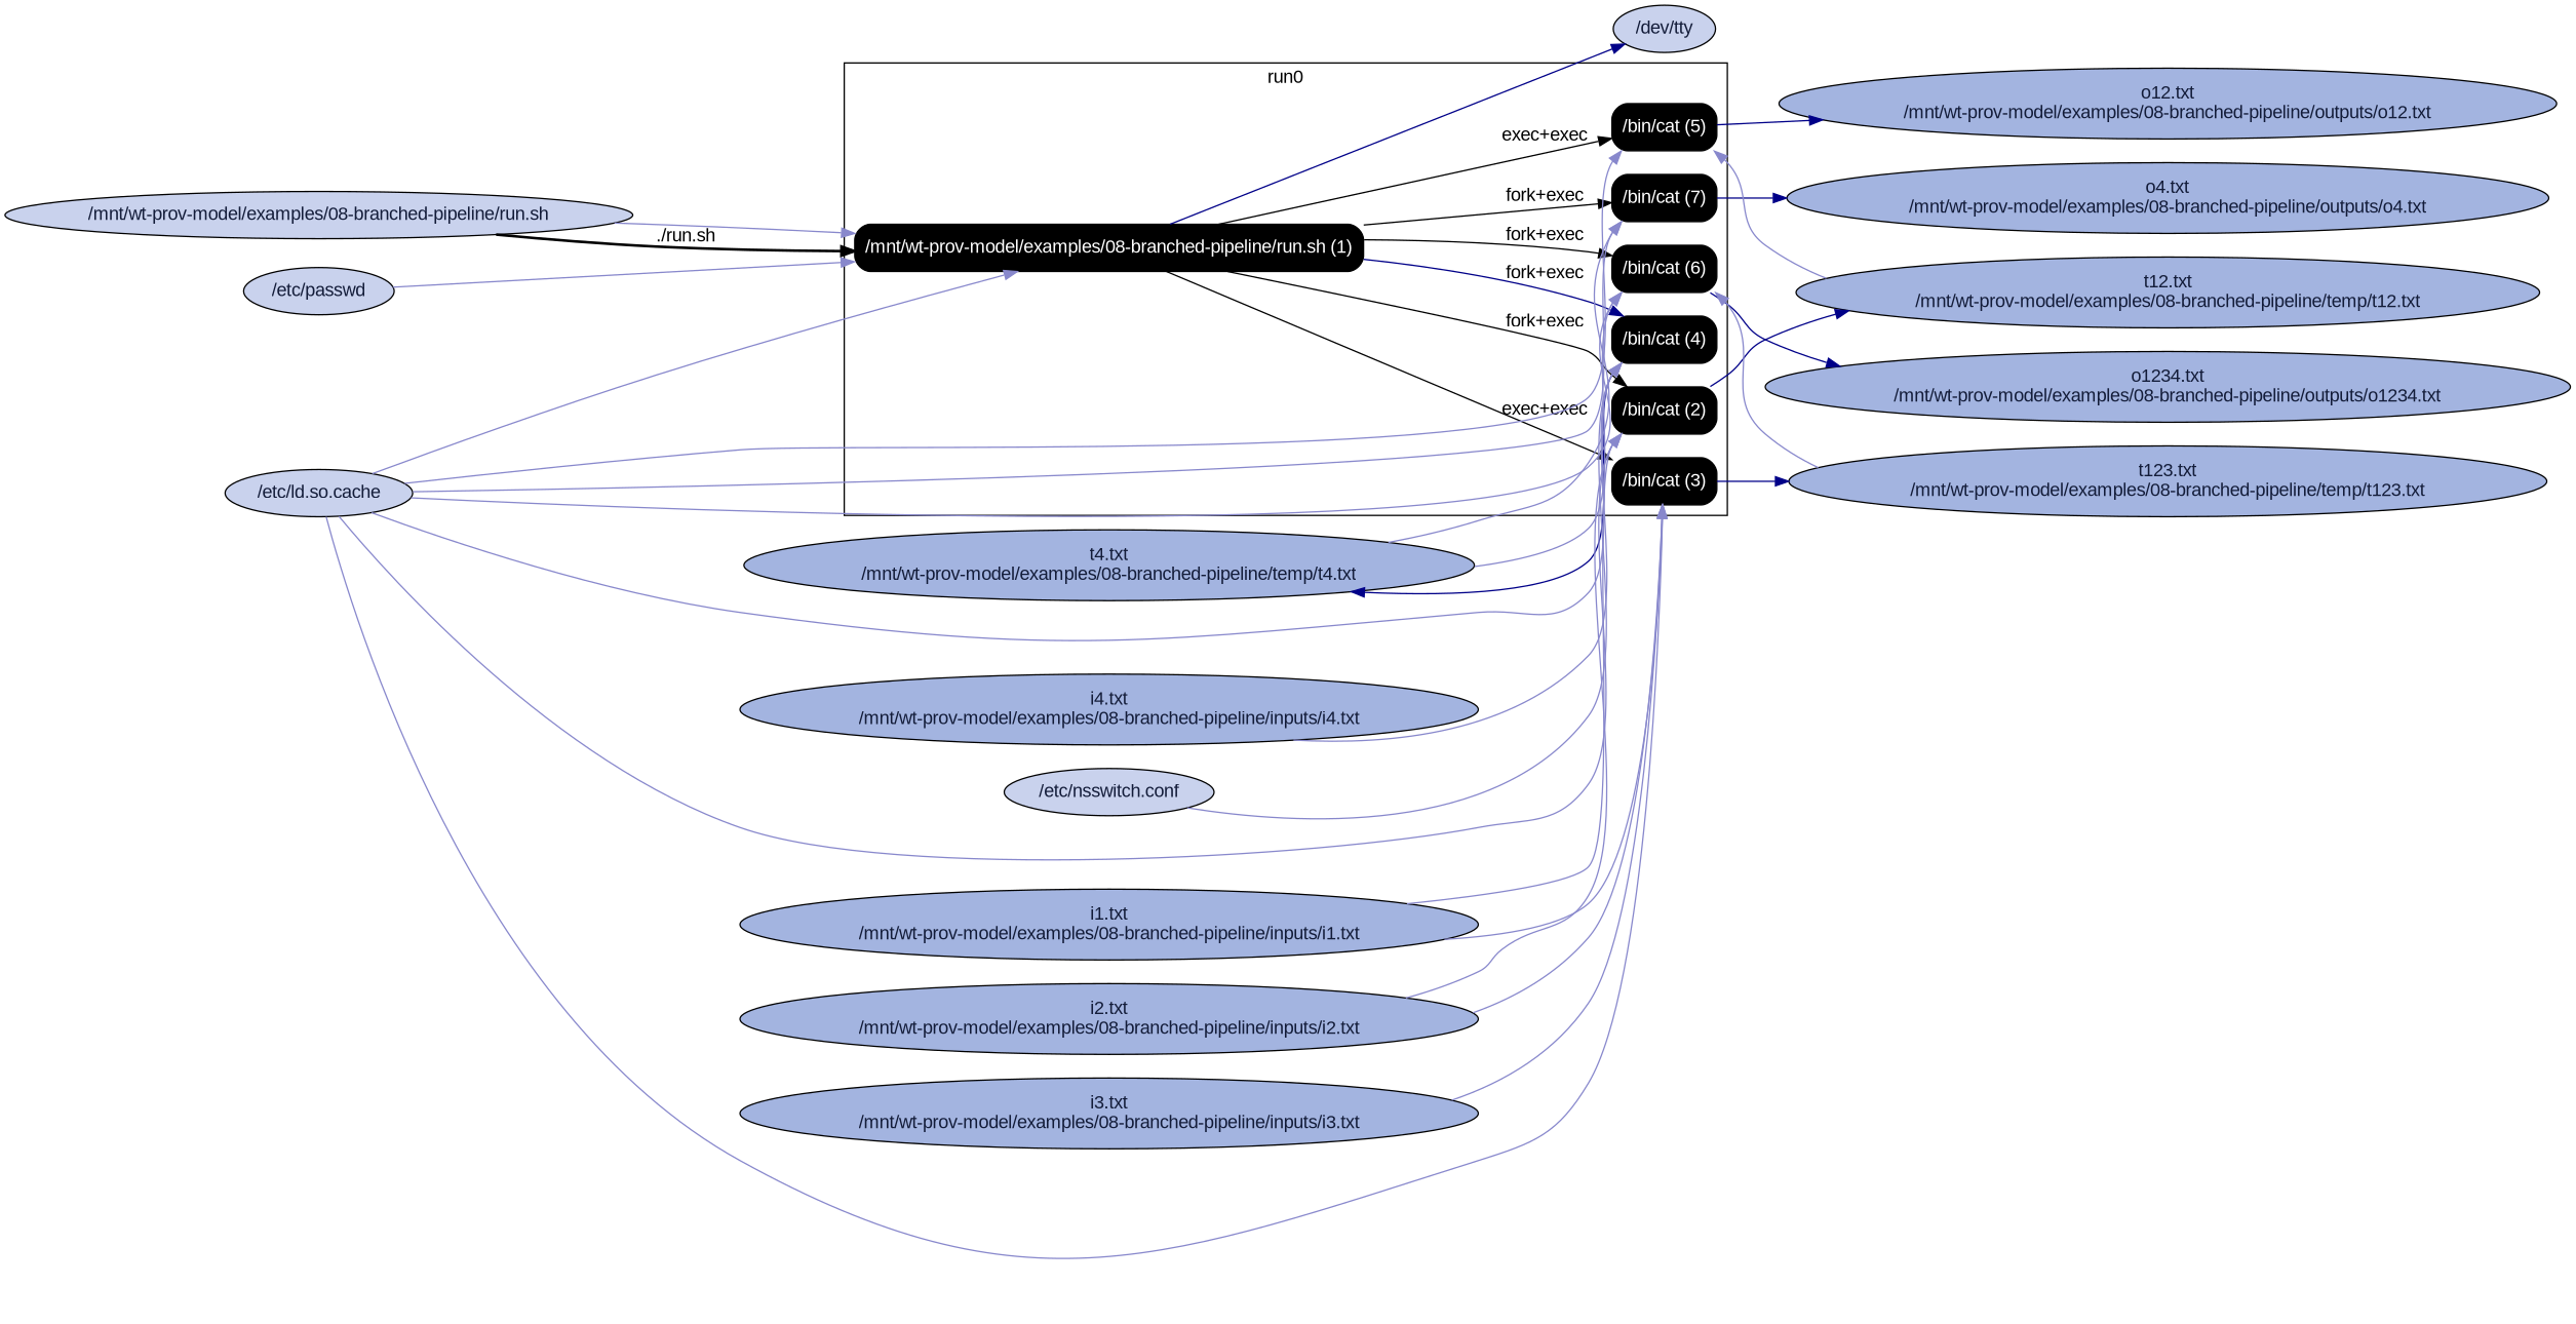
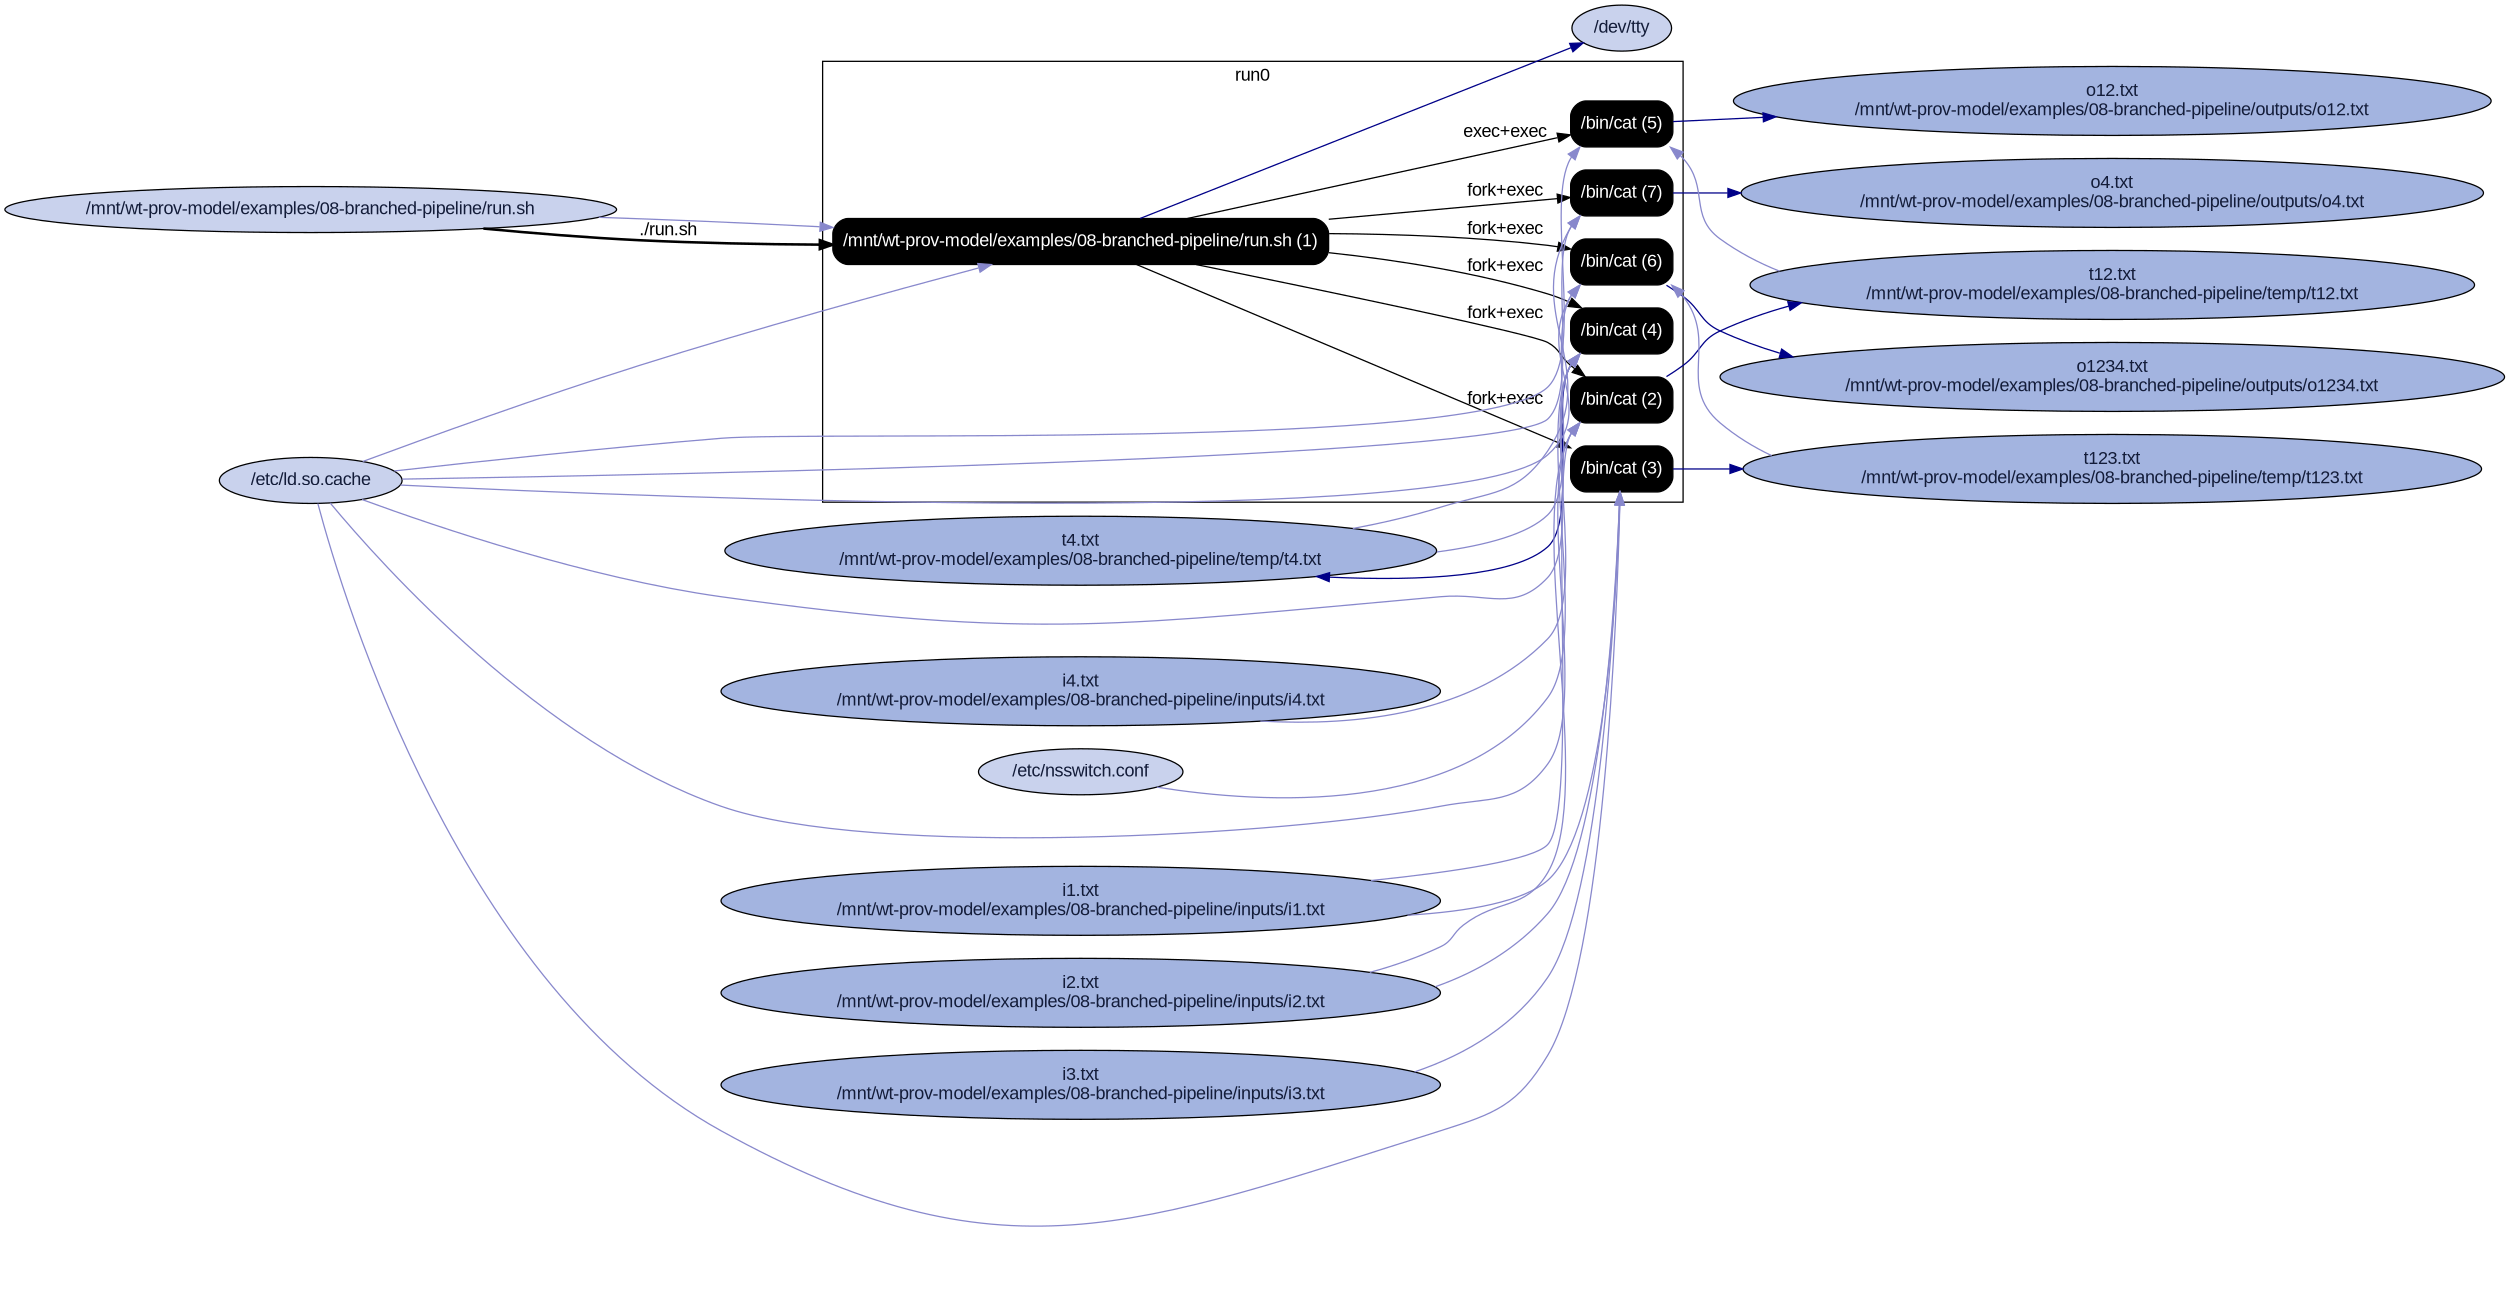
  digraph {
    fontname="Liberation Sans"
    rankdir=LR
    node [fillcolor="#A3B4E0" fontcolor="#131C39" fontname="Liberation Sans" shape=ellipse style="filled,rounded"]
    edge [fontname="Liberation Sans" color="#8888CC"]
    n1 [fillcolor=black fontcolor=white label="/mnt/wt-prov-model/examples/08-branched-pipeline/run.sh (1)" shape=box]
    n2 [fillcolor=black fontcolor=white label="/bin/cat (2)" shape=box]
    n3 [fillcolor=black fontcolor=white label="/bin/cat (3)" shape=box]
    n4 [fillcolor=black fontcolor=white label="/bin/cat (4)" shape=box]
    n5 [fillcolor=black fontcolor=white label="/bin/cat (5)" shape=box]
    n6 [fillcolor=black fontcolor=white label="/bin/cat (6)" shape=box]
    n7 [fillcolor=black fontcolor=white label="/bin/cat (7)" shape=box]
    "/dev/tty" [fillcolor="#C9D2ED"]
    n9 [label="t12.txt\n/mnt/wt-prov-model/examples/08-branched-pipeline/temp/t12.txt"]
    n10 [label="t123.txt\n/mnt/wt-prov-model/examples/08-branched-pipeline/temp/t123.txt"]
    n11 [label="t4.txt\n/mnt/wt-prov-model/examples/08-branched-pipeline/temp/t4.txt"]
    n12 [label="o12.txt\n/mnt/wt-prov-model/examples/08-branched-pipeline/outputs/o12.txt"]
    n13 [label="o1234.txt\n/mnt/wt-prov-model/examples/08-branched-pipeline/outputs/o1234.txt"]
    n14 [label="o4.txt\n/mnt/wt-prov-model/examples/08-branched-pipeline/outputs/o4.txt"]
    "/etc/ld.so.cache" [fillcolor="#C9D2ED"]
    "/etc/nsswitch.conf" [fillcolor="#C9D2ED"]
-   "/etc/passwd" [fillcolor="#C9D2ED"]
    n18 [label="i1.txt\n/mnt/wt-prov-model/examples/08-branched-pipeline/inputs/i1.txt"]
    n19 [label="i2.txt\n/mnt/wt-prov-model/examples/08-branched-pipeline/inputs/i2.txt"]
    n20 [label="i3.txt\n/mnt/wt-prov-model/examples/08-branched-pipeline/inputs/i3.txt"]
    n21 [label="i4.txt\n/mnt/wt-prov-model/examples/08-branched-pipeline/inputs/i4.txt"]
    "/mnt/wt-prov-model/examples/08-branched-pipeline/run.sh" [fillcolor="#C9D2ED"]
    subgraph cluster_1 {
      label=run0
      n1
      n2
      n3
      n4
      n5
      n6
      n7
    }
    n1 -> n2 [label="fork+exec" color=""]
-   n1 -> n3 [label="exec+exec" color=""]
-   n1 -> n4 [label="fork+exec" color="#000088"]
+   n1 -> n3 [label="fork+exec" color=""]
+   n1 -> n4 [label="fork+exec" color=""]
    n1 -> n5 [label="exec+exec" color=""]
    n1 -> n6 [label="fork+exec" color=""]
    n1 -> n7 [label="fork+exec" color=""]
    n1 -> "/dev/tty" [color="#000088"]
    n2 -> n9 [color="#000088"]
    n3 -> n10 [color="#000088"]
    n4 -> n11 [color="#000088"]
    n5 -> n12 [color="#000088"]
    n6 -> n13 [color="#000088"]
    n7 -> n14 [color="#000088"]
    n9 -> n5
    n10 -> n6
    n11 -> n6
    n11 -> n7
    "/etc/ld.so.cache" -> n1
    "/etc/ld.so.cache" -> n2
    "/etc/ld.so.cache" -> n3
    "/etc/ld.so.cache" -> n4
    "/etc/ld.so.cache" -> n5
    "/etc/ld.so.cache" -> n6
    "/etc/ld.so.cache" -> n7
    "/etc/nsswitch.conf" -> n4
-   "/etc/passwd" -> n1
    n18 -> n2
    n18 -> n3
    n19 -> n2
    n19 -> n3
    n20 -> n3
    n21 -> n4
    "/mnt/wt-prov-model/examples/08-branched-pipeline/run.sh" -> n1 [label="./run.sh" style=bold color=""]
    "/mnt/wt-prov-model/examples/08-branched-pipeline/run.sh" -> n1
  }
